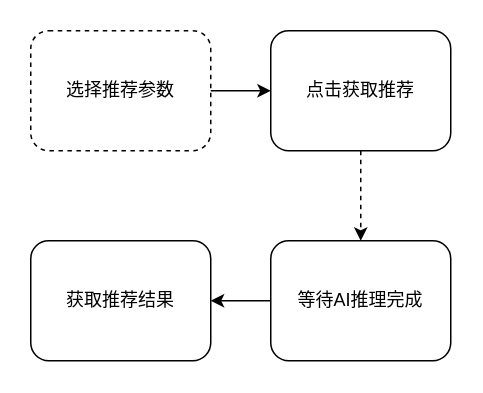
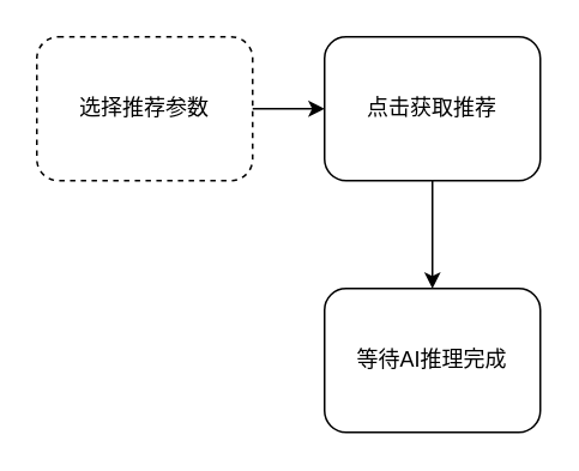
  <mxCell id="0" />
  <mxCell id="1" parent="0" />
  <mxCell id="2" value="选择推荐参数" style="rounded=1;whiteSpace=wrap;html=1;dashed=1;" vertex="1" parent="1"><mxGeometry x="20" y="20" width="120" height="80" as="geometry" /></mxCell>
  <mxCell id="3" value="" style="edgeStyle=orthogonalEdgeStyle;rounded=0;orthogonalLoop=1;jettySize=auto;html=1;exitX=1;exitY=0.5;exitDx=0;exitDy=0;" edge="1" parent="1" source="2" target="5"><mxGeometry relative="1" as="geometry"><mxPoint x="220" y="60.167" as="targetPoint" /><mxPoint x="140" y="60" as="sourcePoint" /></mxGeometry></mxCell>
- <mxCell id="4" style="edgeStyle=orthogonalEdgeStyle;rounded=0;orthogonalLoop=1;jettySize=auto;html=1;dashed=1;" edge="1" parent="1" source="5" target="7"><mxGeometry relative="1" as="geometry" /></mxCell>
+ <mxCell id="4" style="edgeStyle=orthogonalEdgeStyle;rounded=0;orthogonalLoop=1;jettySize=auto;html=1;" edge="1" parent="1" source="5" target="7"><mxGeometry relative="1" as="geometry" /></mxCell>
  <mxCell id="5" value="点击获取推荐" style="rounded=1;whiteSpace=wrap;html=1;" vertex="1" parent="1"><mxGeometry x="180" y="20" width="120" height="80" as="geometry" /></mxCell>
- <mxCell id="6" style="edgeStyle=orthogonalEdgeStyle;rounded=0;orthogonalLoop=1;jettySize=auto;html=1;entryX=1;entryY=0.5;entryDx=0;entryDy=0;" edge="1" parent="1" source="7" target="8"><mxGeometry relative="1" as="geometry" /></mxCell>
  <mxCell id="7" value="等待AI推理完成" style="rounded=1;whiteSpace=wrap;html=1;" vertex="1" parent="1"><mxGeometry x="180" y="160" width="120" height="80" as="geometry" /></mxCell>
- <mxCell id="8" value="获取推荐结果" style="rounded=1;whiteSpace=wrap;html=1;" vertex="1" parent="1"><mxGeometry x="20" y="160" width="120" height="80" as="geometry" /></mxCell>
